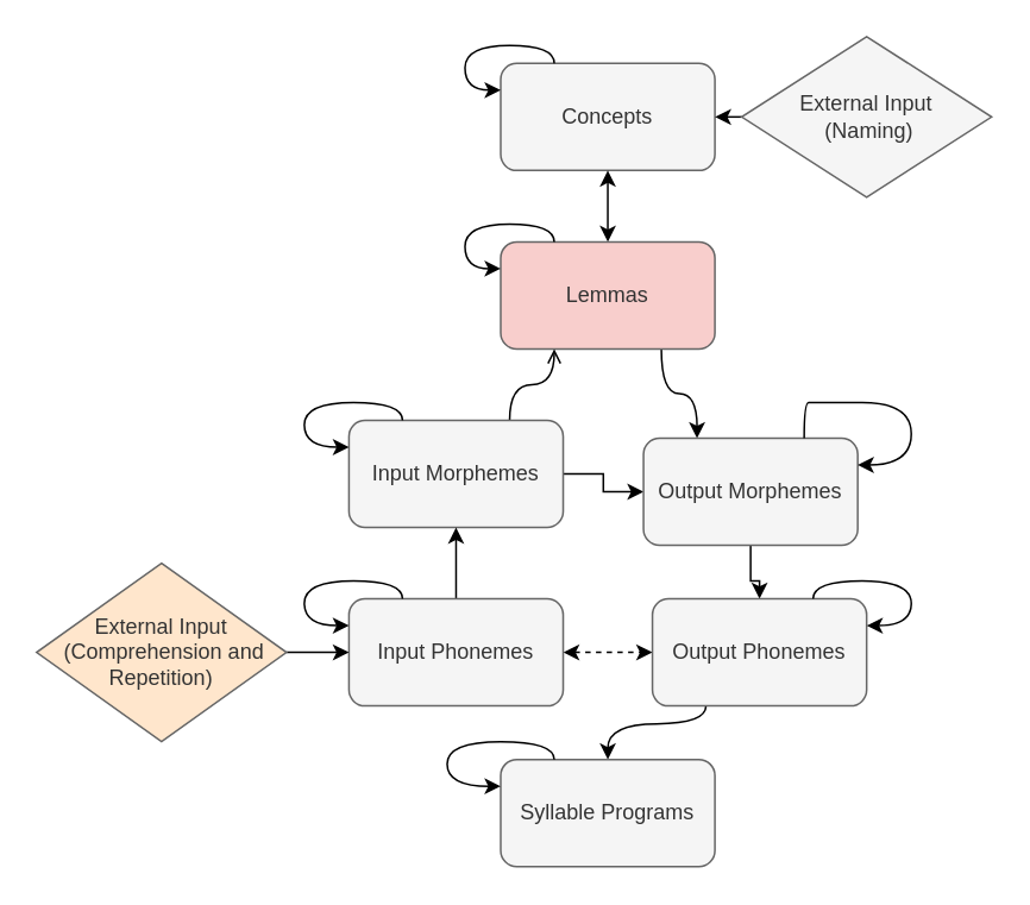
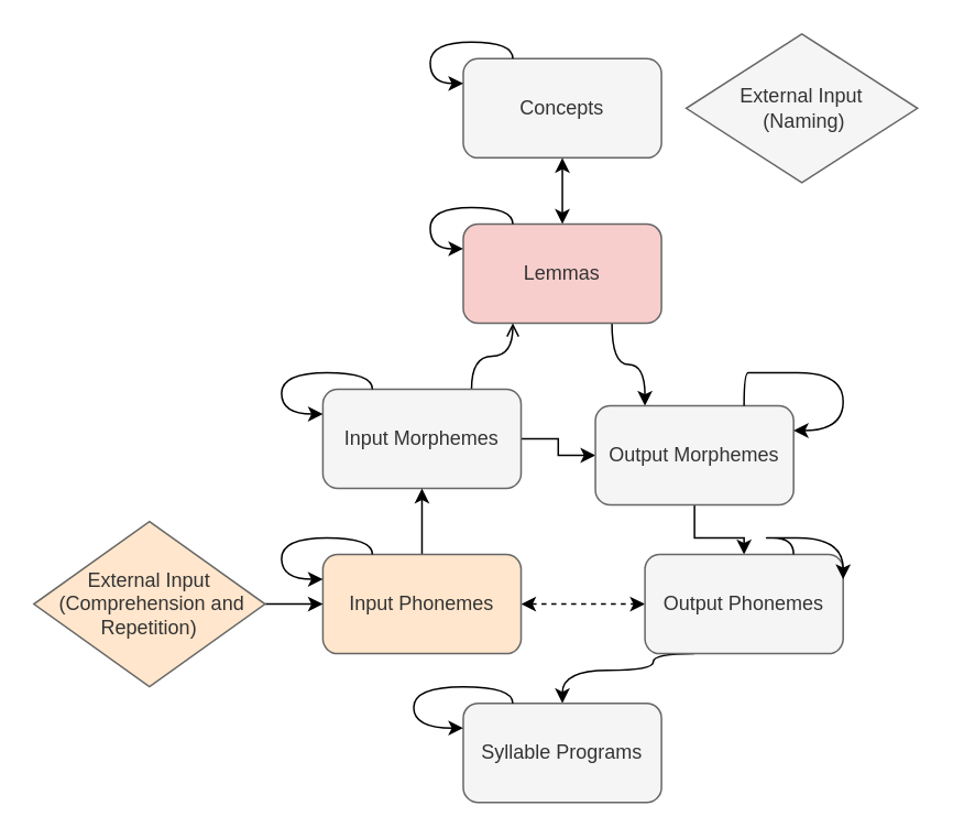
  <mxCell id="0" />
  <mxCell id="1" parent="0" />
  <mxCell id="2" value="Concepts" style="rounded=1;whiteSpace=wrap;html=1;fillColor=#f5f5f5;fontColor=#333333;strokeColor=#666666;" vertex="1" parent="1"><mxGeometry x="280" y="35" width="120" height="60" as="geometry" /></mxCell>
  <mxCell id="3" style="edgeStyle=orthogonalEdgeStyle;rounded=0;orthogonalLoop=1;jettySize=auto;html=1;entryX=0.5;entryY=1;entryDx=0;entryDy=0;startArrow=classic;startFill=1;" edge="1" parent="1" source="5" target="2"><mxGeometry relative="1" as="geometry" /></mxCell>
  <mxCell id="4" style="edgeStyle=orthogonalEdgeStyle;rounded=0;orthogonalLoop=1;jettySize=auto;html=1;exitX=0.75;exitY=1;exitDx=0;exitDy=0;entryX=0.25;entryY=0;entryDx=0;entryDy=0;curved=1;" edge="1" parent="1" source="5" target="10"><mxGeometry relative="1" as="geometry" /></mxCell>
  <mxCell id="5" value="Lemmas" style="rounded=1;whiteSpace=wrap;html=1;fillColor=#f8cecc;fontColor=#333333;strokeColor=#666666;" vertex="1" parent="1"><mxGeometry x="280" y="135" width="120" height="60" as="geometry" /></mxCell>
  <mxCell id="6" style="edgeStyle=orthogonalEdgeStyle;rounded=0;orthogonalLoop=1;jettySize=auto;html=1;exitX=0.75;exitY=0;exitDx=0;exitDy=0;entryX=0.25;entryY=1;entryDx=0;entryDy=0;curved=1;endArrow=open;" edge="1" parent="1" source="8" target="5"><mxGeometry relative="1" as="geometry" /></mxCell>
  <mxCell id="7" style="edgeStyle=orthogonalEdgeStyle;rounded=0;orthogonalLoop=1;jettySize=auto;html=1;entryX=0;entryY=0.5;entryDx=0;entryDy=0;" edge="1" parent="1" source="8" target="10"><mxGeometry relative="1" as="geometry" /></mxCell>
  <mxCell id="8" value="Input Morphemes" style="rounded=1;whiteSpace=wrap;html=1;fillColor=#f5f5f5;fontColor=#333333;strokeColor=#666666;" vertex="1" parent="1"><mxGeometry x="195" y="235" width="120" height="60" as="geometry" /></mxCell>
  <mxCell id="9" style="edgeStyle=orthogonalEdgeStyle;rounded=0;orthogonalLoop=1;jettySize=auto;html=1;entryX=0.5;entryY=0;entryDx=0;entryDy=0;" edge="1" parent="1" source="10" target="15"><mxGeometry relative="1" as="geometry" /></mxCell>
  <mxCell id="10" value="Output Morphemes" style="rounded=1;whiteSpace=wrap;html=1;fillColor=#f5f5f5;fontColor=#333333;strokeColor=#666666;" vertex="1" parent="1"><mxGeometry x="360" y="245" width="120" height="60" as="geometry" /></mxCell>
  <mxCell id="11" style="edgeStyle=orthogonalEdgeStyle;rounded=0;orthogonalLoop=1;jettySize=auto;html=1;entryX=0;entryY=0.5;entryDx=0;entryDy=0;startArrow=classic;startFill=1;dashed=1;" edge="1" parent="1" source="13" target="15"><mxGeometry relative="1" as="geometry" /></mxCell>
  <mxCell id="12" style="edgeStyle=orthogonalEdgeStyle;rounded=0;orthogonalLoop=1;jettySize=auto;html=1;entryX=0.5;entryY=1;entryDx=0;entryDy=0;" edge="1" parent="1" source="13" target="8"><mxGeometry relative="1" as="geometry" /></mxCell>
- <mxCell id="13" value="Input Phonemes" style="rounded=1;whiteSpace=wrap;html=1;fillColor=#f5f5f5;fontColor=#333333;strokeColor=#666666;" vertex="1" parent="1"><mxGeometry x="195" y="335" width="120" height="60" as="geometry" /></mxCell>
+ <mxCell id="13" value="Input Phonemes" style="rounded=1;whiteSpace=wrap;html=1;fillColor=#ffe6cc;fontColor=#333333;strokeColor=#666666;" vertex="1" parent="1"><mxGeometry x="195" y="335" width="120" height="60" as="geometry" /></mxCell>
  <mxCell id="14" style="edgeStyle=orthogonalEdgeStyle;rounded=0;orthogonalLoop=1;jettySize=auto;html=1;exitX=0.25;exitY=1;exitDx=0;exitDy=0;curved=1;" edge="1" parent="1" source="15" target="16"><mxGeometry relative="1" as="geometry"><Array as="points"><mxPoint x="395" y="405" /><mxPoint x="340" y="405" /></Array></mxGeometry></mxCell>
- <mxCell id="15" value="Output Phonemes" style="rounded=1;whiteSpace=wrap;html=1;fillColor=#f5f5f5;fontColor=#333333;strokeColor=#666666;" vertex="1" parent="1"><mxGeometry x="365" y="335" width="120" height="60" as="geometry" /></mxCell>
+ <mxCell id="15" value="Output Phonemes" style="rounded=1;whiteSpace=wrap;html=1;fillColor=#f5f5f5;fontColor=#333333;strokeColor=#666666;" vertex="1" parent="1"><mxGeometry x="390" y="335" width="120" height="60" as="geometry" /></mxCell>
  <mxCell id="16" value="Syllable Programs" style="rounded=1;whiteSpace=wrap;html=1;fillColor=#f5f5f5;fontColor=#333333;strokeColor=#666666;" vertex="1" parent="1"><mxGeometry x="280" y="425" width="120" height="60" as="geometry" /></mxCell>
  <mxCell id="17" style="edgeStyle=orthogonalEdgeStyle;rounded=0;orthogonalLoop=1;jettySize=auto;html=1;exitX=0.25;exitY=0;exitDx=0;exitDy=0;entryX=0;entryY=0.25;entryDx=0;entryDy=0;curved=1;" edge="1" parent="1" source="2" target="2"><mxGeometry relative="1" as="geometry"><Array as="points"><mxPoint x="310" y="25" /><mxPoint x="260" y="25" /><mxPoint x="260" y="50" /></Array></mxGeometry></mxCell>
  <mxCell id="18" style="edgeStyle=orthogonalEdgeStyle;rounded=0;orthogonalLoop=1;jettySize=auto;html=1;exitX=0.25;exitY=0;exitDx=0;exitDy=0;entryX=0;entryY=0.25;entryDx=0;entryDy=0;curved=1;" edge="1" parent="1" source="5" target="5"><mxGeometry relative="1" as="geometry"><Array as="points"><mxPoint x="310" y="125" /><mxPoint x="260" y="125" /><mxPoint x="260" y="150" /></Array></mxGeometry></mxCell>
  <mxCell id="19" style="edgeStyle=orthogonalEdgeStyle;rounded=0;orthogonalLoop=1;jettySize=auto;html=1;exitX=0.25;exitY=0;exitDx=0;exitDy=0;entryX=0;entryY=0.25;entryDx=0;entryDy=0;curved=1;" edge="1" parent="1" source="8" target="8"><mxGeometry relative="1" as="geometry"><Array as="points"><mxPoint x="225" y="225" /><mxPoint x="170" y="225" /><mxPoint x="170" y="250" /></Array></mxGeometry></mxCell>
  <mxCell id="20" style="edgeStyle=orthogonalEdgeStyle;rounded=0;orthogonalLoop=1;jettySize=auto;html=1;exitX=0.25;exitY=0;exitDx=0;exitDy=0;entryX=0;entryY=0.25;entryDx=0;entryDy=0;curved=1;" edge="1" parent="1" source="13" target="13"><mxGeometry relative="1" as="geometry"><Array as="points"><mxPoint x="225" y="325" /><mxPoint x="170" y="325" /><mxPoint x="170" y="350" /></Array></mxGeometry></mxCell>
  <mxCell id="21" style="edgeStyle=orthogonalEdgeStyle;rounded=0;orthogonalLoop=1;jettySize=auto;html=1;exitX=0.75;exitY=0;exitDx=0;exitDy=0;entryX=1;entryY=0.25;entryDx=0;entryDy=0;curved=1;" edge="1" parent="1" source="10" target="10"><mxGeometry relative="1" as="geometry"><Array as="points"><mxPoint x="455" y="225" /><mxPoint x="510" y="225" /><mxPoint x="510" y="250" /></Array></mxGeometry></mxCell>
  <mxCell id="22" style="edgeStyle=orthogonalEdgeStyle;rounded=0;orthogonalLoop=1;jettySize=auto;html=1;exitX=0.75;exitY=0;exitDx=0;exitDy=0;entryX=1;entryY=0.25;entryDx=0;entryDy=0;curved=1;" edge="1" parent="1" source="15" target="15"><mxGeometry relative="1" as="geometry"><Array as="points"><mxPoint x="455" y="325" /><mxPoint x="510" y="325" /><mxPoint x="510" y="350" /></Array></mxGeometry></mxCell>
  <mxCell id="23" style="edgeStyle=orthogonalEdgeStyle;rounded=0;orthogonalLoop=1;jettySize=auto;html=1;exitX=0.25;exitY=0;exitDx=0;exitDy=0;entryX=0;entryY=0.25;entryDx=0;entryDy=0;curved=1;" edge="1" parent="1" source="16" target="16"><mxGeometry relative="1" as="geometry"><Array as="points"><mxPoint x="310" y="415" /><mxPoint x="250" y="415" /><mxPoint x="250" y="440" /></Array></mxGeometry></mxCell>
- <mxCell id="24" style="edgeStyle=orthogonalEdgeStyle;rounded=0;orthogonalLoop=1;jettySize=auto;html=1;exitX=0;exitY=0.5;exitDx=0;exitDy=0;entryX=1;entryY=0.5;entryDx=0;entryDy=0;" edge="1" parent="1" source="25" target="2"><mxGeometry relative="1" as="geometry" /></mxCell>
  <mxCell id="25" value="External Input&lt;div&gt;&amp;nbsp;(Naming)&lt;/div&gt;" style="rhombus;whiteSpace=wrap;html=1;fillColor=#f5f5f5;fontColor=#333333;strokeColor=#666666;" vertex="1" parent="1"><mxGeometry x="415" y="20" width="140" height="90" as="geometry" /></mxCell>
  <mxCell id="26" style="edgeStyle=orthogonalEdgeStyle;rounded=0;orthogonalLoop=1;jettySize=auto;html=1;entryX=0;entryY=0.5;entryDx=0;entryDy=0;" edge="1" parent="1" source="27" target="13"><mxGeometry relative="1" as="geometry" /></mxCell>
  <mxCell id="27" value="External Input&lt;div&gt;&amp;nbsp;(Comprehension and Repetition)&lt;/div&gt;" style="rhombus;whiteSpace=wrap;html=1;fillColor=#ffe6cc;fontColor=#333333;strokeColor=#666666;" vertex="1" parent="1"><mxGeometry x="20" y="315" width="140" height="100" as="geometry" /></mxCell>
